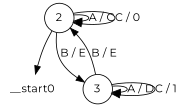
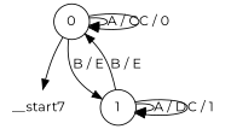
  digraph {
    fontname=Montserrat
    node [fontname=Montserrat shape=circle]
    edge [fontname=Montserrat]
-   __start0 [shape=none]
-   n2 [label=2]
-   n3 [label=3]
+   __start0 [shape=none label=__start7]
+   n2 [label=0]
+   n3 [label=1]
    n2 -> __start0
    n2 -> n2 [label="A / C"]
    n2 -> n2 [label="C / 0"]
    n2 -> n3 [label="B / E"]
    n3 -> n2 [label="B / E"]
    n3 -> n3 [label="A / D"]
    n3 -> n3 [label="C / 1"]
  }
